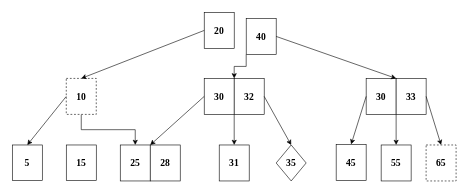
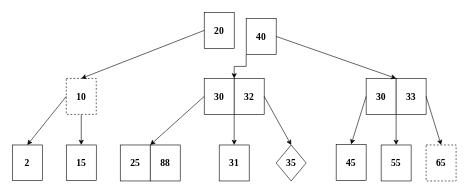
  <mxCell id="0" />
  <mxCell id="1" parent="0" />
  <mxCell id="2" value="&lt;b&gt;&lt;font face=&quot;Verdana&quot; style=&quot;font-size: 16px;&quot;&gt;20&lt;/font&gt;&lt;/b&gt;" style="rounded=0;whiteSpace=wrap;html=1;" parent="1" vertex="1"><mxGeometry x="340" y="20" width="50" height="60" as="geometry" /></mxCell>
  <mxCell id="3" style="edgeStyle=orthogonalEdgeStyle;rounded=0;orthogonalLoop=1;jettySize=auto;html=1;exitX=0;exitY=1;exitDx=0;exitDy=0;entryX=0;entryY=0;entryDx=0;entryDy=0;" edge="1" parent="1" source="4" target="17"><mxGeometry relative="1" as="geometry" /></mxCell>
  <mxCell id="4" value="&lt;b&gt;&lt;font face=&quot;Verdana&quot; style=&quot;font-size: 16px;&quot;&gt;40&lt;/font&gt;&lt;/b&gt;" style="rounded=0;whiteSpace=wrap;html=1;" parent="1" vertex="1"><mxGeometry x="410" y="30" width="50" height="60" as="geometry" /></mxCell>
- <mxCell id="5" style="edgeStyle=orthogonalEdgeStyle;rounded=0;orthogonalLoop=1;jettySize=auto;html=1;exitX=0.5;exitY=1;exitDx=0;exitDy=0;" parent="1" source="6" target="10" edge="1"><mxGeometry relative="1" as="geometry" /></mxCell>
+ <mxCell id="5" style="edgeStyle=orthogonalEdgeStyle;rounded=0;orthogonalLoop=1;jettySize=auto;html=1;exitX=0.5;exitY=1;exitDx=0;exitDy=0;entryX=0.5;entryY=0;entryDx=0;entryDy=0;" parent="1" source="6" target="8" edge="1"><mxGeometry relative="1" as="geometry" /></mxCell>
  <mxCell id="6" value="&lt;b&gt;&lt;font face=&quot;Verdana&quot; style=&quot;font-size: 16px;&quot;&gt;10&lt;/font&gt;&lt;/b&gt;" style="rounded=0;whiteSpace=wrap;html=1;dashed=1;" parent="1" vertex="1"><mxGeometry x="110" y="130" width="50" height="60" as="geometry" /></mxCell>
- <mxCell id="7" value="&lt;b&gt;&lt;font face=&quot;Verdana&quot; style=&quot;font-size: 16px;&quot;&gt;5&lt;/font&gt;&lt;/b&gt;" style="rounded=0;whiteSpace=wrap;html=1;" parent="1" vertex="1"><mxGeometry x="20" y="241" width="50" height="59" as="geometry" /></mxCell>
+ <mxCell id="7" value="&lt;b&gt;&lt;font face=&quot;Verdana&quot; style=&quot;font-size: 16px;&quot;&gt;2&lt;/font&gt;&lt;/b&gt;" style="rounded=0;whiteSpace=wrap;html=1;" parent="1" vertex="1"><mxGeometry x="20" y="241" width="50" height="59" as="geometry" /></mxCell>
  <mxCell id="8" value="&lt;b&gt;&lt;font face=&quot;Verdana&quot; style=&quot;font-size: 16px;&quot;&gt;15&lt;/font&gt;&lt;/b&gt;" style="rounded=0;whiteSpace=wrap;html=1;" parent="1" vertex="1"><mxGeometry x="110" y="241" width="50" height="59" as="geometry" /></mxCell>
  <mxCell id="9" value="&lt;b&gt;&lt;font face=&quot;Verdana&quot; style=&quot;font-size: 16px;&quot;&gt;30&lt;/font&gt;&lt;/b&gt;" style="rounded=0;whiteSpace=wrap;html=1;" parent="1" vertex="1"><mxGeometry x="340" y="130" width="50" height="60" as="geometry" /></mxCell>
  <mxCell id="10" value="&lt;b&gt;&lt;font face=&quot;Verdana&quot; style=&quot;font-size: 16px;&quot;&gt;25&lt;/font&gt;&lt;/b&gt;" style="rounded=0;whiteSpace=wrap;html=1;" parent="1" vertex="1"><mxGeometry x="200" y="241" width="50" height="60" as="geometry" /></mxCell>
- <mxCell id="11" value="&lt;b&gt;&lt;font face=&quot;Verdana&quot; style=&quot;font-size: 16px;&quot;&gt;28&lt;/font&gt;&lt;/b&gt;" style="rounded=0;whiteSpace=wrap;html=1;" parent="1" vertex="1"><mxGeometry x="250" y="241" width="50" height="60" as="geometry" /></mxCell>
+ <mxCell id="11" value="&lt;b&gt;&lt;font face=&quot;Verdana&quot; style=&quot;font-size: 16px;&quot;&gt;88&lt;/font&gt;&lt;/b&gt;" style="rounded=0;whiteSpace=wrap;html=1;" parent="1" vertex="1"><mxGeometry x="250" y="241" width="50" height="60" as="geometry" /></mxCell>
  <mxCell id="12" value="" style="endArrow=classic;html=1;rounded=0;exitX=0;exitY=0.5;exitDx=0;exitDy=0;entryX=0.5;entryY=0;entryDx=0;entryDy=0;" parent="1" source="2" target="6" edge="1"><mxGeometry width="50" height="50" relative="1" as="geometry"><mxPoint x="230" y="280" as="sourcePoint" /><mxPoint x="280" y="230" as="targetPoint" /></mxGeometry></mxCell>
  <mxCell id="13" value="&lt;b&gt;&lt;font face=&quot;Verdana&quot; style=&quot;font-size: 16px;&quot;&gt;30&lt;/font&gt;&lt;/b&gt;" style="rounded=0;whiteSpace=wrap;html=1;" parent="1" vertex="1"><mxGeometry x="610" y="130" width="50" height="60" as="geometry" /></mxCell>
  <mxCell id="14" value="&lt;b&gt;&lt;font face=&quot;Verdana&quot; style=&quot;font-size: 16px;&quot;&gt;33&lt;/font&gt;&lt;/b&gt;" style="rounded=0;whiteSpace=wrap;html=1;" parent="1" vertex="1"><mxGeometry x="660" y="130" width="50" height="60" as="geometry" /></mxCell>
  <mxCell id="15" value="" style="endArrow=classic;html=1;rounded=0;exitX=1;exitY=0.5;exitDx=0;exitDy=0;entryX=1;entryY=0;entryDx=0;entryDy=0;" parent="1" source="4" target="13" edge="1"><mxGeometry width="50" height="50" relative="1" as="geometry"><mxPoint x="230" y="280" as="sourcePoint" /><mxPoint x="280" y="230" as="targetPoint" /></mxGeometry></mxCell>
  <mxCell id="16" value="&lt;b&gt;&lt;font face=&quot;Verdana&quot; style=&quot;font-size: 16px;&quot;&gt;31&lt;/font&gt;&lt;/b&gt;" style="rounded=0;whiteSpace=wrap;html=1;" parent="1" vertex="1"><mxGeometry x="365" y="241" width="50" height="60" as="geometry" /></mxCell>
  <mxCell id="17" value="&lt;b&gt;&lt;font face=&quot;Verdana&quot; style=&quot;font-size: 16px;&quot;&gt;32&lt;/font&gt;&lt;/b&gt;" style="rounded=0;whiteSpace=wrap;html=1;" parent="1" vertex="1"><mxGeometry x="390" y="130" width="50" height="60" as="geometry" /></mxCell>
  <mxCell id="18" value="" style="endArrow=classic;html=1;rounded=0;exitX=0;exitY=0.5;exitDx=0;exitDy=0;entryX=0.5;entryY=0;entryDx=0;entryDy=0;" parent="1" source="6" target="7" edge="1"><mxGeometry width="50" height="50" relative="1" as="geometry"><mxPoint x="230" y="280" as="sourcePoint" /><mxPoint x="280" y="230" as="targetPoint" /></mxGeometry></mxCell>
  <mxCell id="19" value="" style="endArrow=classic;html=1;rounded=0;exitX=0;exitY=0.5;exitDx=0;exitDy=0;entryX=0;entryY=0;entryDx=0;entryDy=0;" parent="1" source="9" target="11" edge="1"><mxGeometry width="50" height="50" relative="1" as="geometry"><mxPoint x="260" y="280" as="sourcePoint" /><mxPoint x="310" y="230" as="targetPoint" /></mxGeometry></mxCell>
  <mxCell id="20" value="&lt;b&gt;&lt;font face=&quot;Verdana&quot; style=&quot;font-size: 16px;&quot;&gt;35&lt;/font&gt;&lt;/b&gt;" style="rhombus;whiteSpace=wrap;html=1;" parent="1" vertex="1"><mxGeometry x="460" y="241" width="50" height="60" as="geometry" /></mxCell>
  <mxCell id="21" value="&lt;b&gt;&lt;font face=&quot;Verdana&quot; style=&quot;font-size: 16px;&quot;&gt;45&lt;/font&gt;&lt;/b&gt;" style="rounded=0;whiteSpace=wrap;html=1;" parent="1" vertex="1"><mxGeometry x="560" y="240" width="50" height="60" as="geometry" /></mxCell>
  <mxCell id="22" value="&lt;b&gt;&lt;font face=&quot;Verdana&quot; style=&quot;font-size: 16px;&quot;&gt;55&lt;/font&gt;&lt;/b&gt;" style="rounded=0;whiteSpace=wrap;html=1;" parent="1" vertex="1"><mxGeometry x="635" y="241" width="50" height="60" as="geometry" /></mxCell>
  <mxCell id="23" value="&lt;b&gt;&lt;font face=&quot;Verdana&quot; style=&quot;font-size: 16px;&quot;&gt;65&lt;/font&gt;&lt;/b&gt;" style="rounded=0;whiteSpace=wrap;html=1;dashed=1;" parent="1" vertex="1"><mxGeometry x="710" y="241" width="50" height="60" as="geometry" /></mxCell>
  <mxCell id="24" value="" style="endArrow=classic;html=1;rounded=0;exitX=0;exitY=0.5;exitDx=0;exitDy=0;entryX=0.5;entryY=0;entryDx=0;entryDy=0;" parent="1" source="13" target="21" edge="1"><mxGeometry width="50" height="50" relative="1" as="geometry"><mxPoint x="430" y="280" as="sourcePoint" /><mxPoint x="480" y="230" as="targetPoint" /></mxGeometry></mxCell>
  <mxCell id="25" value="" style="endArrow=classic;html=1;rounded=0;exitX=0;exitY=1;exitDx=0;exitDy=0;entryX=0.5;entryY=0;entryDx=0;entryDy=0;" parent="1" source="14" target="22" edge="1"><mxGeometry width="50" height="50" relative="1" as="geometry"><mxPoint x="430" y="280" as="sourcePoint" /><mxPoint x="480" y="230" as="targetPoint" /></mxGeometry></mxCell>
  <mxCell id="26" value="" style="endArrow=classic;html=1;rounded=0;exitX=1;exitY=0.5;exitDx=0;exitDy=0;entryX=0.5;entryY=0;entryDx=0;entryDy=0;" parent="1" source="14" target="23" edge="1"><mxGeometry width="50" height="50" relative="1" as="geometry"><mxPoint x="430" y="280" as="sourcePoint" /><mxPoint x="480" y="230" as="targetPoint" /></mxGeometry></mxCell>
  <mxCell id="27" value="" style="endArrow=classic;html=1;rounded=0;exitX=0;exitY=1;exitDx=0;exitDy=0;" edge="1" parent="1"><mxGeometry width="50" height="50" relative="1" as="geometry"><mxPoint x="390" y="190" as="sourcePoint" /><mxPoint x="390" y="241" as="targetPoint" /></mxGeometry></mxCell>
  <mxCell id="28" value="" style="endArrow=classic;html=1;rounded=0;exitX=1;exitY=0.5;exitDx=0;exitDy=0;entryX=0.5;entryY=0;entryDx=0;entryDy=0;" edge="1" parent="1" source="17" target="20"><mxGeometry width="50" height="50" relative="1" as="geometry"><mxPoint x="320" y="330" as="sourcePoint" /><mxPoint x="370" y="280" as="targetPoint" /></mxGeometry></mxCell>
